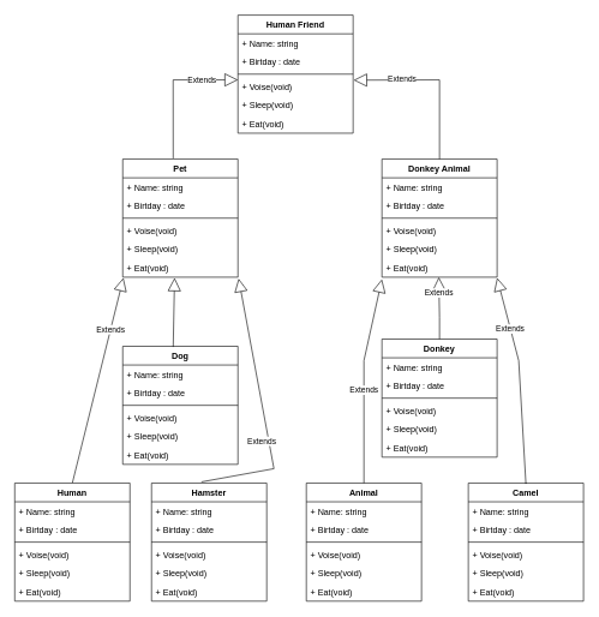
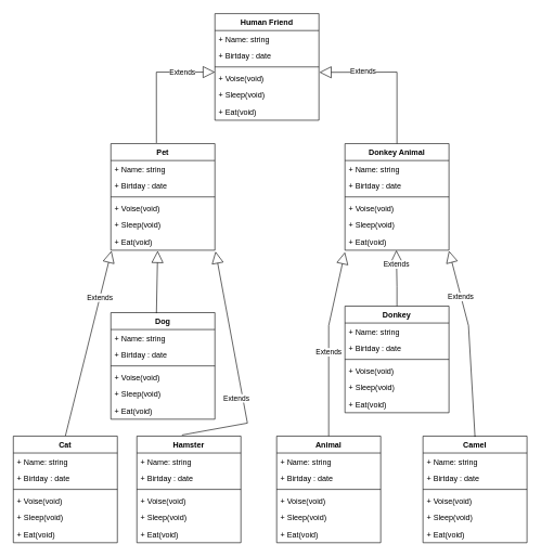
  <mxCell id="0" />
  <mxCell id="1" parent="0" />
  <mxCell id="2" value="Human Friend" style="swimlane;fontStyle=1;align=center;verticalAlign=top;childLayout=stackLayout;horizontal=1;startSize=26;horizontalStack=0;resizeParent=1;resizeParentMax=0;resizeLast=0;collapsible=1;marginBottom=0;" parent="1" vertex="1"><mxGeometry x="330" y="20" width="160" height="164" as="geometry" /></mxCell>
  <mxCell id="3" value="+ Name: string" style="text;strokeColor=none;fillColor=none;align=left;verticalAlign=top;spacingLeft=4;spacingRight=4;overflow=hidden;rotatable=0;points=[[0,0.5],[1,0.5]];portConstraint=eastwest;" parent="2" vertex="1"><mxGeometry y="26" width="160" height="26" as="geometry" /></mxCell>
  <mxCell id="4" value="+ Birtday : date" style="text;strokeColor=none;fillColor=none;align=left;verticalAlign=top;spacingLeft=4;spacingRight=4;overflow=hidden;rotatable=0;points=[[0,0.5],[1,0.5]];portConstraint=eastwest;" parent="2" vertex="1"><mxGeometry y="52" width="160" height="26" as="geometry" /></mxCell>
  <mxCell id="5" value="" style="line;strokeWidth=1;fillColor=none;align=left;verticalAlign=middle;spacingTop=-1;spacingLeft=3;spacingRight=3;rotatable=0;labelPosition=right;points=[];portConstraint=eastwest;" parent="2" vertex="1"><mxGeometry y="78" width="160" height="8" as="geometry" /></mxCell>
  <mxCell id="6" value="Extends" style="endArrow=block;endSize=16;endFill=0;html=1;rounded=0;exitX=0.438;exitY=-0.006;exitDx=0;exitDy=0;exitPerimeter=0;" parent="2" source="10" edge="1"><mxGeometry x="0.498" width="160" relative="1" as="geometry"><mxPoint x="-160" y="90" as="sourcePoint" /><mxPoint y="90" as="targetPoint" /><Array as="points"><mxPoint x="-90" y="90" /></Array><mxPoint as="offset" /></mxGeometry></mxCell>
  <mxCell id="7" value="+ Voise(void)" style="text;strokeColor=none;fillColor=none;align=left;verticalAlign=top;spacingLeft=4;spacingRight=4;overflow=hidden;rotatable=0;points=[[0,0.5],[1,0.5]];portConstraint=eastwest;" parent="2" vertex="1"><mxGeometry y="86" width="160" height="26" as="geometry" /></mxCell>
  <mxCell id="8" value="+ Sleep(void)" style="text;strokeColor=none;fillColor=none;align=left;verticalAlign=top;spacingLeft=4;spacingRight=4;overflow=hidden;rotatable=0;points=[[0,0.5],[1,0.5]];portConstraint=eastwest;" parent="2" vertex="1"><mxGeometry y="112" width="160" height="26" as="geometry" /></mxCell>
  <mxCell id="9" value="+ Eat(void)" style="text;strokeColor=none;fillColor=none;align=left;verticalAlign=top;spacingLeft=4;spacingRight=4;overflow=hidden;rotatable=0;points=[[0,0.5],[1,0.5]];portConstraint=eastwest;" parent="2" vertex="1"><mxGeometry y="138" width="160" height="26" as="geometry" /></mxCell>
  <mxCell id="10" value="Pet" style="swimlane;fontStyle=1;align=center;verticalAlign=top;childLayout=stackLayout;horizontal=1;startSize=26;horizontalStack=0;resizeParent=1;resizeParentMax=0;resizeLast=0;collapsible=1;marginBottom=0;" parent="1" vertex="1"><mxGeometry x="170" y="220" width="160" height="164" as="geometry" /></mxCell>
  <mxCell id="11" value="+ Name: string" style="text;strokeColor=none;fillColor=none;align=left;verticalAlign=top;spacingLeft=4;spacingRight=4;overflow=hidden;rotatable=0;points=[[0,0.5],[1,0.5]];portConstraint=eastwest;" parent="10" vertex="1"><mxGeometry y="26" width="160" height="26" as="geometry" /></mxCell>
  <mxCell id="12" value="+ Birtday : date" style="text;strokeColor=none;fillColor=none;align=left;verticalAlign=top;spacingLeft=4;spacingRight=4;overflow=hidden;rotatable=0;points=[[0,0.5],[1,0.5]];portConstraint=eastwest;" parent="10" vertex="1"><mxGeometry y="52" width="160" height="26" as="geometry" /></mxCell>
  <mxCell id="13" value="" style="line;strokeWidth=1;fillColor=none;align=left;verticalAlign=middle;spacingTop=-1;spacingLeft=3;spacingRight=3;rotatable=0;labelPosition=right;points=[];portConstraint=eastwest;" parent="10" vertex="1"><mxGeometry y="78" width="160" height="8" as="geometry" /></mxCell>
  <mxCell id="14" value="+ Voise(void)" style="text;strokeColor=none;fillColor=none;align=left;verticalAlign=top;spacingLeft=4;spacingRight=4;overflow=hidden;rotatable=0;points=[[0,0.5],[1,0.5]];portConstraint=eastwest;" parent="10" vertex="1"><mxGeometry y="86" width="160" height="26" as="geometry" /></mxCell>
  <mxCell id="15" value="+ Sleep(void)" style="text;strokeColor=none;fillColor=none;align=left;verticalAlign=top;spacingLeft=4;spacingRight=4;overflow=hidden;rotatable=0;points=[[0,0.5],[1,0.5]];portConstraint=eastwest;" parent="10" vertex="1"><mxGeometry y="112" width="160" height="26" as="geometry" /></mxCell>
  <mxCell id="16" value="+ Eat(void)" style="text;strokeColor=none;fillColor=none;align=left;verticalAlign=top;spacingLeft=4;spacingRight=4;overflow=hidden;rotatable=0;points=[[0,0.5],[1,0.5]];portConstraint=eastwest;" parent="10" vertex="1"><mxGeometry y="138" width="160" height="26" as="geometry" /></mxCell>
  <mxCell id="17" value="Donkey Animal" style="swimlane;fontStyle=1;align=center;verticalAlign=top;childLayout=stackLayout;horizontal=1;startSize=26;horizontalStack=0;resizeParent=1;resizeParentMax=0;resizeLast=0;collapsible=1;marginBottom=0;" parent="1" vertex="1"><mxGeometry x="530" y="220" width="160" height="164" as="geometry" /></mxCell>
  <mxCell id="18" value="+ Name: string" style="text;strokeColor=none;fillColor=none;align=left;verticalAlign=top;spacingLeft=4;spacingRight=4;overflow=hidden;rotatable=0;points=[[0,0.5],[1,0.5]];portConstraint=eastwest;" parent="17" vertex="1"><mxGeometry y="26" width="160" height="26" as="geometry" /></mxCell>
  <mxCell id="19" value="+ Birtday : date" style="text;strokeColor=none;fillColor=none;align=left;verticalAlign=top;spacingLeft=4;spacingRight=4;overflow=hidden;rotatable=0;points=[[0,0.5],[1,0.5]];portConstraint=eastwest;" parent="17" vertex="1"><mxGeometry y="52" width="160" height="26" as="geometry" /></mxCell>
  <mxCell id="20" value="" style="line;strokeWidth=1;fillColor=none;align=left;verticalAlign=middle;spacingTop=-1;spacingLeft=3;spacingRight=3;rotatable=0;labelPosition=right;points=[];portConstraint=eastwest;" parent="17" vertex="1"><mxGeometry y="78" width="160" height="8" as="geometry" /></mxCell>
  <mxCell id="21" value="+ Voise(void)" style="text;strokeColor=none;fillColor=none;align=left;verticalAlign=top;spacingLeft=4;spacingRight=4;overflow=hidden;rotatable=0;points=[[0,0.5],[1,0.5]];portConstraint=eastwest;" parent="17" vertex="1"><mxGeometry y="86" width="160" height="26" as="geometry" /></mxCell>
  <mxCell id="22" value="+ Sleep(void)" style="text;strokeColor=none;fillColor=none;align=left;verticalAlign=top;spacingLeft=4;spacingRight=4;overflow=hidden;rotatable=0;points=[[0,0.5],[1,0.5]];portConstraint=eastwest;" parent="17" vertex="1"><mxGeometry y="112" width="160" height="26" as="geometry" /></mxCell>
  <mxCell id="23" value="+ Eat(void)" style="text;strokeColor=none;fillColor=none;align=left;verticalAlign=top;spacingLeft=4;spacingRight=4;overflow=hidden;rotatable=0;points=[[0,0.5],[1,0.5]];portConstraint=eastwest;" parent="17" vertex="1"><mxGeometry y="138" width="160" height="26" as="geometry" /></mxCell>
  <mxCell id="24" value="Extends" style="endArrow=block;endSize=16;endFill=0;html=1;rounded=0;entryX=1.005;entryY=0.166;entryDx=0;entryDy=0;entryPerimeter=0;exitX=0.5;exitY=0;exitDx=0;exitDy=0;" parent="1" source="17" target="7" edge="1"><mxGeometry x="0.413" y="-1" width="160" relative="1" as="geometry"><mxPoint x="640" y="670" as="sourcePoint" /><mxPoint x="710" y="520" as="targetPoint" /><Array as="points"><mxPoint x="610" y="110" /></Array><mxPoint as="offset" /></mxGeometry></mxCell>
  <mxCell id="25" value="Dog" style="swimlane;fontStyle=1;align=center;verticalAlign=top;childLayout=stackLayout;horizontal=1;startSize=26;horizontalStack=0;resizeParent=1;resizeParentMax=0;resizeLast=0;collapsible=1;marginBottom=0;" parent="1" vertex="1"><mxGeometry x="170" y="480" width="160" height="164" as="geometry" /></mxCell>
  <mxCell id="26" value="+ Name: string" style="text;strokeColor=none;fillColor=none;align=left;verticalAlign=top;spacingLeft=4;spacingRight=4;overflow=hidden;rotatable=0;points=[[0,0.5],[1,0.5]];portConstraint=eastwest;" parent="25" vertex="1"><mxGeometry y="26" width="160" height="26" as="geometry" /></mxCell>
  <mxCell id="27" value="+ Birtday : date" style="text;strokeColor=none;fillColor=none;align=left;verticalAlign=top;spacingLeft=4;spacingRight=4;overflow=hidden;rotatable=0;points=[[0,0.5],[1,0.5]];portConstraint=eastwest;" parent="25" vertex="1"><mxGeometry y="52" width="160" height="26" as="geometry" /></mxCell>
  <mxCell id="28" value="" style="line;strokeWidth=1;fillColor=none;align=left;verticalAlign=middle;spacingTop=-1;spacingLeft=3;spacingRight=3;rotatable=0;labelPosition=right;points=[];portConstraint=eastwest;" parent="25" vertex="1"><mxGeometry y="78" width="160" height="8" as="geometry" /></mxCell>
  <mxCell id="29" value="+ Voise(void)" style="text;strokeColor=none;fillColor=none;align=left;verticalAlign=top;spacingLeft=4;spacingRight=4;overflow=hidden;rotatable=0;points=[[0,0.5],[1,0.5]];portConstraint=eastwest;" parent="25" vertex="1"><mxGeometry y="86" width="160" height="26" as="geometry" /></mxCell>
  <mxCell id="30" value="+ Sleep(void)" style="text;strokeColor=none;fillColor=none;align=left;verticalAlign=top;spacingLeft=4;spacingRight=4;overflow=hidden;rotatable=0;points=[[0,0.5],[1,0.5]];portConstraint=eastwest;" parent="25" vertex="1"><mxGeometry y="112" width="160" height="26" as="geometry" /></mxCell>
  <mxCell id="31" value="+ Eat(void)" style="text;strokeColor=none;fillColor=none;align=left;verticalAlign=top;spacingLeft=4;spacingRight=4;overflow=hidden;rotatable=0;points=[[0,0.5],[1,0.5]];portConstraint=eastwest;" parent="25" vertex="1"><mxGeometry y="138" width="160" height="26" as="geometry" /></mxCell>
  <mxCell id="32" value="Hamster" style="swimlane;fontStyle=1;align=center;verticalAlign=top;childLayout=stackLayout;horizontal=1;startSize=26;horizontalStack=0;resizeParent=1;resizeParentMax=0;resizeLast=0;collapsible=1;marginBottom=0;" parent="1" vertex="1"><mxGeometry x="210" y="670" width="160" height="164" as="geometry" /></mxCell>
  <mxCell id="33" value="+ Name: string" style="text;strokeColor=none;fillColor=none;align=left;verticalAlign=top;spacingLeft=4;spacingRight=4;overflow=hidden;rotatable=0;points=[[0,0.5],[1,0.5]];portConstraint=eastwest;" parent="32" vertex="1"><mxGeometry y="26" width="160" height="26" as="geometry" /></mxCell>
  <mxCell id="34" value="+ Birtday : date" style="text;strokeColor=none;fillColor=none;align=left;verticalAlign=top;spacingLeft=4;spacingRight=4;overflow=hidden;rotatable=0;points=[[0,0.5],[1,0.5]];portConstraint=eastwest;" parent="32" vertex="1"><mxGeometry y="52" width="160" height="26" as="geometry" /></mxCell>
  <mxCell id="35" value="" style="line;strokeWidth=1;fillColor=none;align=left;verticalAlign=middle;spacingTop=-1;spacingLeft=3;spacingRight=3;rotatable=0;labelPosition=right;points=[];portConstraint=eastwest;" parent="32" vertex="1"><mxGeometry y="78" width="160" height="8" as="geometry" /></mxCell>
  <mxCell id="36" value="+ Voise(void)" style="text;strokeColor=none;fillColor=none;align=left;verticalAlign=top;spacingLeft=4;spacingRight=4;overflow=hidden;rotatable=0;points=[[0,0.5],[1,0.5]];portConstraint=eastwest;" parent="32" vertex="1"><mxGeometry y="86" width="160" height="26" as="geometry" /></mxCell>
  <mxCell id="37" value="+ Sleep(void)" style="text;strokeColor=none;fillColor=none;align=left;verticalAlign=top;spacingLeft=4;spacingRight=4;overflow=hidden;rotatable=0;points=[[0,0.5],[1,0.5]];portConstraint=eastwest;" parent="32" vertex="1"><mxGeometry y="112" width="160" height="26" as="geometry" /></mxCell>
  <mxCell id="38" value="+ Eat(void)" style="text;strokeColor=none;fillColor=none;align=left;verticalAlign=top;spacingLeft=4;spacingRight=4;overflow=hidden;rotatable=0;points=[[0,0.5],[1,0.5]];portConstraint=eastwest;" parent="32" vertex="1"><mxGeometry y="138" width="160" height="26" as="geometry" /></mxCell>
  <mxCell id="39" value="Camel" style="swimlane;fontStyle=1;align=center;verticalAlign=top;childLayout=stackLayout;horizontal=1;startSize=26;horizontalStack=0;resizeParent=1;resizeParentMax=0;resizeLast=0;collapsible=1;marginBottom=0;" parent="1" vertex="1"><mxGeometry x="650" y="670" width="160" height="164" as="geometry" /></mxCell>
  <mxCell id="40" value="+ Name: string" style="text;strokeColor=none;fillColor=none;align=left;verticalAlign=top;spacingLeft=4;spacingRight=4;overflow=hidden;rotatable=0;points=[[0,0.5],[1,0.5]];portConstraint=eastwest;" parent="39" vertex="1"><mxGeometry y="26" width="160" height="26" as="geometry" /></mxCell>
  <mxCell id="41" value="+ Birtday : date" style="text;strokeColor=none;fillColor=none;align=left;verticalAlign=top;spacingLeft=4;spacingRight=4;overflow=hidden;rotatable=0;points=[[0,0.5],[1,0.5]];portConstraint=eastwest;" parent="39" vertex="1"><mxGeometry y="52" width="160" height="26" as="geometry" /></mxCell>
  <mxCell id="42" value="" style="line;strokeWidth=1;fillColor=none;align=left;verticalAlign=middle;spacingTop=-1;spacingLeft=3;spacingRight=3;rotatable=0;labelPosition=right;points=[];portConstraint=eastwest;" parent="39" vertex="1"><mxGeometry y="78" width="160" height="8" as="geometry" /></mxCell>
  <mxCell id="43" value="+ Voise(void)" style="text;strokeColor=none;fillColor=none;align=left;verticalAlign=top;spacingLeft=4;spacingRight=4;overflow=hidden;rotatable=0;points=[[0,0.5],[1,0.5]];portConstraint=eastwest;" parent="39" vertex="1"><mxGeometry y="86" width="160" height="26" as="geometry" /></mxCell>
  <mxCell id="44" value="+ Sleep(void)" style="text;strokeColor=none;fillColor=none;align=left;verticalAlign=top;spacingLeft=4;spacingRight=4;overflow=hidden;rotatable=0;points=[[0,0.5],[1,0.5]];portConstraint=eastwest;" parent="39" vertex="1"><mxGeometry y="112" width="160" height="26" as="geometry" /></mxCell>
  <mxCell id="45" value="+ Eat(void)" style="text;strokeColor=none;fillColor=none;align=left;verticalAlign=top;spacingLeft=4;spacingRight=4;overflow=hidden;rotatable=0;points=[[0,0.5],[1,0.5]];portConstraint=eastwest;" parent="39" vertex="1"><mxGeometry y="138" width="160" height="26" as="geometry" /></mxCell>
  <mxCell id="46" value="Animal" style="swimlane;fontStyle=1;align=center;verticalAlign=top;childLayout=stackLayout;horizontal=1;startSize=26;horizontalStack=0;resizeParent=1;resizeParentMax=0;resizeLast=0;collapsible=1;marginBottom=0;" parent="1" vertex="1"><mxGeometry x="425" y="670" width="160" height="164" as="geometry" /></mxCell>
  <mxCell id="47" value="+ Name: string" style="text;strokeColor=none;fillColor=none;align=left;verticalAlign=top;spacingLeft=4;spacingRight=4;overflow=hidden;rotatable=0;points=[[0,0.5],[1,0.5]];portConstraint=eastwest;" parent="46" vertex="1"><mxGeometry y="26" width="160" height="26" as="geometry" /></mxCell>
  <mxCell id="48" value="+ Birtday : date" style="text;strokeColor=none;fillColor=none;align=left;verticalAlign=top;spacingLeft=4;spacingRight=4;overflow=hidden;rotatable=0;points=[[0,0.5],[1,0.5]];portConstraint=eastwest;" parent="46" vertex="1"><mxGeometry y="52" width="160" height="26" as="geometry" /></mxCell>
  <mxCell id="49" value="" style="line;strokeWidth=1;fillColor=none;align=left;verticalAlign=middle;spacingTop=-1;spacingLeft=3;spacingRight=3;rotatable=0;labelPosition=right;points=[];portConstraint=eastwest;" parent="46" vertex="1"><mxGeometry y="78" width="160" height="8" as="geometry" /></mxCell>
  <mxCell id="50" value="+ Voise(void)" style="text;strokeColor=none;fillColor=none;align=left;verticalAlign=top;spacingLeft=4;spacingRight=4;overflow=hidden;rotatable=0;points=[[0,0.5],[1,0.5]];portConstraint=eastwest;" parent="46" vertex="1"><mxGeometry y="86" width="160" height="26" as="geometry" /></mxCell>
  <mxCell id="51" value="+ Sleep(void)" style="text;strokeColor=none;fillColor=none;align=left;verticalAlign=top;spacingLeft=4;spacingRight=4;overflow=hidden;rotatable=0;points=[[0,0.5],[1,0.5]];portConstraint=eastwest;" parent="46" vertex="1"><mxGeometry y="112" width="160" height="26" as="geometry" /></mxCell>
  <mxCell id="52" value="+ Eat(void)" style="text;strokeColor=none;fillColor=none;align=left;verticalAlign=top;spacingLeft=4;spacingRight=4;overflow=hidden;rotatable=0;points=[[0,0.5],[1,0.5]];portConstraint=eastwest;" parent="46" vertex="1"><mxGeometry y="138" width="160" height="26" as="geometry" /></mxCell>
  <mxCell id="53" value="Donkey" style="swimlane;fontStyle=1;align=center;verticalAlign=top;childLayout=stackLayout;horizontal=1;startSize=26;horizontalStack=0;resizeParent=1;resizeParentMax=0;resizeLast=0;collapsible=1;marginBottom=0;" parent="1" vertex="1"><mxGeometry x="530" y="470" width="160" height="164" as="geometry" /></mxCell>
  <mxCell id="54" value="+ Name: string" style="text;strokeColor=none;fillColor=none;align=left;verticalAlign=top;spacingLeft=4;spacingRight=4;overflow=hidden;rotatable=0;points=[[0,0.5],[1,0.5]];portConstraint=eastwest;" parent="53" vertex="1"><mxGeometry y="26" width="160" height="26" as="geometry" /></mxCell>
  <mxCell id="55" value="+ Birtday : date" style="text;strokeColor=none;fillColor=none;align=left;verticalAlign=top;spacingLeft=4;spacingRight=4;overflow=hidden;rotatable=0;points=[[0,0.5],[1,0.5]];portConstraint=eastwest;" parent="53" vertex="1"><mxGeometry y="52" width="160" height="26" as="geometry" /></mxCell>
  <mxCell id="56" value="" style="line;strokeWidth=1;fillColor=none;align=left;verticalAlign=middle;spacingTop=-1;spacingLeft=3;spacingRight=3;rotatable=0;labelPosition=right;points=[];portConstraint=eastwest;" parent="53" vertex="1"><mxGeometry y="78" width="160" height="8" as="geometry" /></mxCell>
  <mxCell id="57" value="+ Voise(void)" style="text;strokeColor=none;fillColor=none;align=left;verticalAlign=top;spacingLeft=4;spacingRight=4;overflow=hidden;rotatable=0;points=[[0,0.5],[1,0.5]];portConstraint=eastwest;" parent="53" vertex="1"><mxGeometry y="86" width="160" height="26" as="geometry" /></mxCell>
  <mxCell id="58" value="+ Sleep(void)" style="text;strokeColor=none;fillColor=none;align=left;verticalAlign=top;spacingLeft=4;spacingRight=4;overflow=hidden;rotatable=0;points=[[0,0.5],[1,0.5]];portConstraint=eastwest;" parent="53" vertex="1"><mxGeometry y="112" width="160" height="26" as="geometry" /></mxCell>
  <mxCell id="59" value="+ Eat(void)" style="text;strokeColor=none;fillColor=none;align=left;verticalAlign=top;spacingLeft=4;spacingRight=4;overflow=hidden;rotatable=0;points=[[0,0.5],[1,0.5]];portConstraint=eastwest;" parent="53" vertex="1"><mxGeometry y="138" width="160" height="26" as="geometry" /></mxCell>
  <mxCell id="60" value="Extends" style="endArrow=block;endSize=16;endFill=0;html=1;rounded=0;entryX=0.006;entryY=1.038;entryDx=0;entryDy=0;exitX=0.5;exitY=0;exitDx=0;exitDy=0;entryPerimeter=0;" parent="1" source="66" target="16" edge="1"><mxGeometry x="0.498" width="160" relative="1" as="geometry"><mxPoint x="50.08" y="739.016" as="sourcePoint" /><mxPoint x="140" y="650" as="targetPoint" /><Array as="points" /><mxPoint as="offset" /></mxGeometry></mxCell>
  <mxCell id="61" value="Extends" style="endArrow=block;endSize=16;endFill=0;html=1;rounded=0;exitX=0.433;exitY=-0.01;exitDx=0;exitDy=0;exitPerimeter=0;entryX=1.006;entryY=1.077;entryDx=0;entryDy=0;entryPerimeter=0;" parent="1" source="32" target="16" edge="1"><mxGeometry x="-0.228" y="10" width="160" relative="1" as="geometry"><mxPoint x="270.08" y="679.016" as="sourcePoint" /><mxPoint x="420" y="840" as="targetPoint" /><Array as="points"><mxPoint x="380" y="650" /></Array><mxPoint as="offset" /></mxGeometry></mxCell>
  <mxCell id="62" value="Extends" style="endArrow=block;endSize=16;endFill=0;html=1;rounded=0;entryX=0.494;entryY=1;entryDx=0;entryDy=0;entryPerimeter=0;exitX=0.5;exitY=0;exitDx=0;exitDy=0;" parent="1" source="53" target="23" edge="1"><mxGeometry x="0.498" width="160" relative="1" as="geometry"><mxPoint x="710.08" y="723.016" as="sourcePoint" /><mxPoint x="800" y="634" as="targetPoint" /><Array as="points"><mxPoint x="610" y="440" /></Array><mxPoint as="offset" /></mxGeometry></mxCell>
  <mxCell id="63" value="Extends" style="endArrow=block;endSize=16;endFill=0;html=1;rounded=0;exitX=0.5;exitY=0;exitDx=0;exitDy=0;entryX=1;entryY=1.038;entryDx=0;entryDy=0;entryPerimeter=0;" parent="1" source="39" edge="1" target="23"><mxGeometry x="0.498" width="160" relative="1" as="geometry"><mxPoint x="740.08" y="813.996" as="sourcePoint" /><mxPoint x="760" y="580" as="targetPoint" /><Array as="points"><mxPoint x="730" y="671" /><mxPoint x="720" y="500" /></Array><mxPoint as="offset" /></mxGeometry></mxCell>
  <mxCell id="64" value="Extends" style="endArrow=block;endSize=16;endFill=0;html=1;rounded=0;exitX=0.5;exitY=0;exitDx=0;exitDy=0;entryX=0;entryY=1.115;entryDx=0;entryDy=0;entryPerimeter=0;" parent="1" source="46" target="23" edge="1"><mxGeometry x="-0.099" width="160" relative="1" as="geometry"><mxPoint x="480.08" y="949.016" as="sourcePoint" /><mxPoint x="570" y="860" as="targetPoint" /><Array as="points"><mxPoint x="505" y="500" /></Array><mxPoint as="offset" /></mxGeometry></mxCell>
  <mxCell id="65" value="" style="endArrow=block;endSize=16;endFill=0;html=1;rounded=0;entryX=0.45;entryY=1.038;entryDx=0;entryDy=0;exitX=0.438;exitY=0.006;exitDx=0;exitDy=0;exitPerimeter=0;entryPerimeter=0;" edge="1" parent="1" source="25" target="16"><mxGeometry x="0.498" width="160" relative="1" as="geometry"><mxPoint x="200" y="644" as="sourcePoint" /><mxPoint x="170" y="259" as="targetPoint" /><Array as="points" /><mxPoint as="offset" /></mxGeometry></mxCell>
- <mxCell id="66" value="Human" style="swimlane;fontStyle=1;align=center;verticalAlign=top;childLayout=stackLayout;horizontal=1;startSize=26;horizontalStack=0;resizeParent=1;resizeParentMax=0;resizeLast=0;collapsible=1;marginBottom=0;" parent="1" vertex="1"><mxGeometry x="20" y="670" width="160" height="164" as="geometry" /></mxCell>
+ <mxCell id="66" value="Cat" style="swimlane;fontStyle=1;align=center;verticalAlign=top;childLayout=stackLayout;horizontal=1;startSize=26;horizontalStack=0;resizeParent=1;resizeParentMax=0;resizeLast=0;collapsible=1;marginBottom=0;" parent="1" vertex="1"><mxGeometry x="20" y="670" width="160" height="164" as="geometry" /></mxCell>
  <mxCell id="67" value="+ Name: string" style="text;strokeColor=none;fillColor=none;align=left;verticalAlign=top;spacingLeft=4;spacingRight=4;overflow=hidden;rotatable=0;points=[[0,0.5],[1,0.5]];portConstraint=eastwest;" parent="66" vertex="1"><mxGeometry y="26" width="160" height="26" as="geometry" /></mxCell>
  <mxCell id="68" value="+ Birtday : date" style="text;strokeColor=none;fillColor=none;align=left;verticalAlign=top;spacingLeft=4;spacingRight=4;overflow=hidden;rotatable=0;points=[[0,0.5],[1,0.5]];portConstraint=eastwest;" parent="66" vertex="1"><mxGeometry y="52" width="160" height="26" as="geometry" /></mxCell>
  <mxCell id="69" value="" style="line;strokeWidth=1;fillColor=none;align=left;verticalAlign=middle;spacingTop=-1;spacingLeft=3;spacingRight=3;rotatable=0;labelPosition=right;points=[];portConstraint=eastwest;" parent="66" vertex="1"><mxGeometry y="78" width="160" height="8" as="geometry" /></mxCell>
  <mxCell id="70" value="+ Voise(void)" style="text;strokeColor=none;fillColor=none;align=left;verticalAlign=top;spacingLeft=4;spacingRight=4;overflow=hidden;rotatable=0;points=[[0,0.5],[1,0.5]];portConstraint=eastwest;" parent="66" vertex="1"><mxGeometry y="86" width="160" height="26" as="geometry" /></mxCell>
  <mxCell id="71" value="+ Sleep(void)" style="text;strokeColor=none;fillColor=none;align=left;verticalAlign=top;spacingLeft=4;spacingRight=4;overflow=hidden;rotatable=0;points=[[0,0.5],[1,0.5]];portConstraint=eastwest;" parent="66" vertex="1"><mxGeometry y="112" width="160" height="26" as="geometry" /></mxCell>
  <mxCell id="72" value="+ Eat(void)" style="text;strokeColor=none;fillColor=none;align=left;verticalAlign=top;spacingLeft=4;spacingRight=4;overflow=hidden;rotatable=0;points=[[0,0.5],[1,0.5]];portConstraint=eastwest;" parent="66" vertex="1"><mxGeometry y="138" width="160" height="26" as="geometry" /></mxCell>
